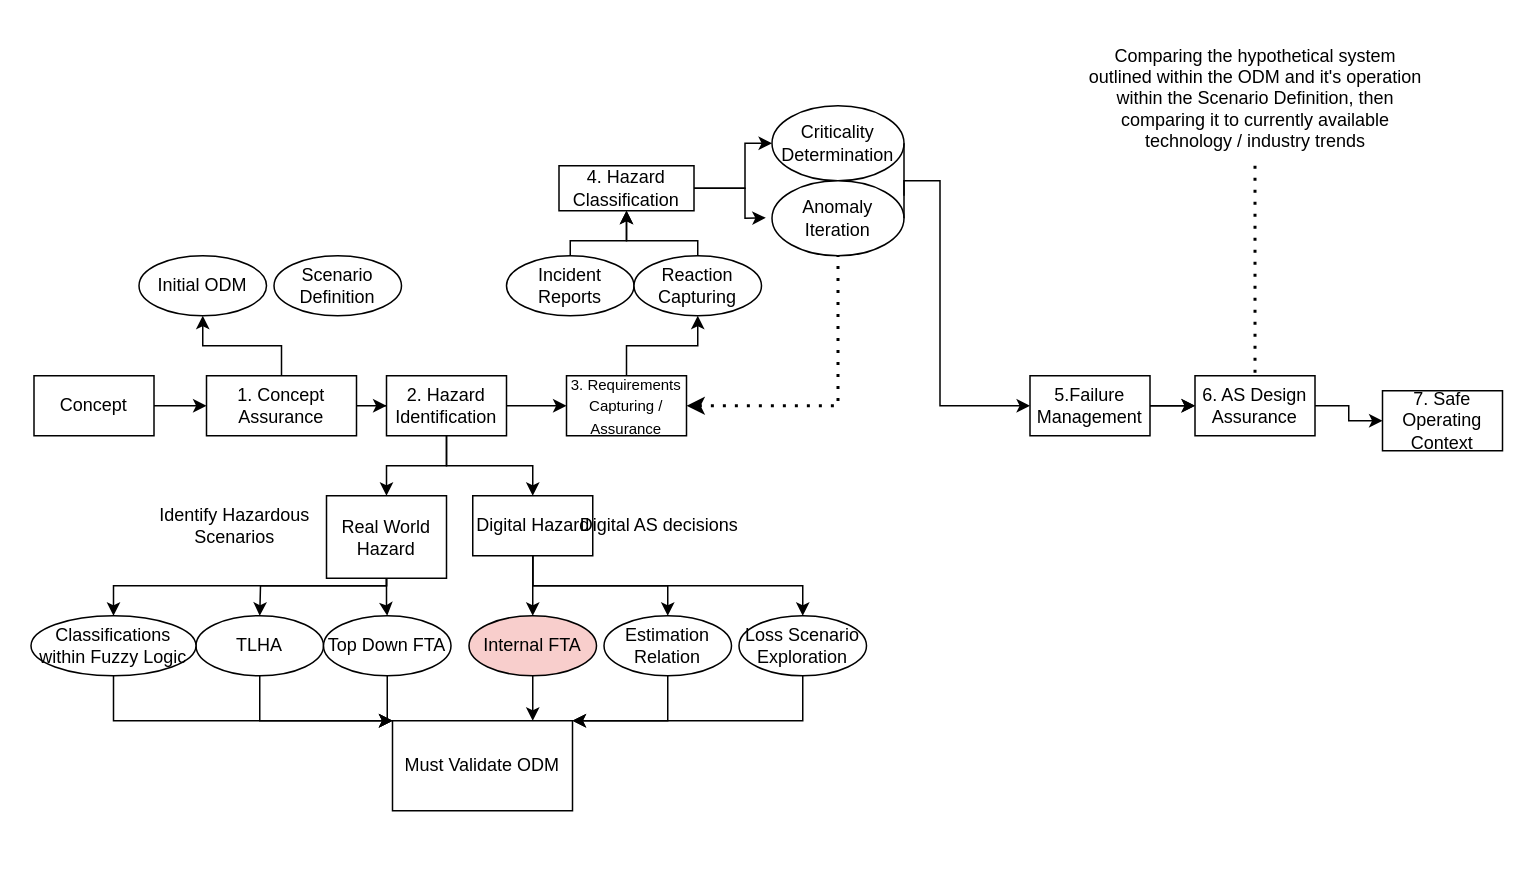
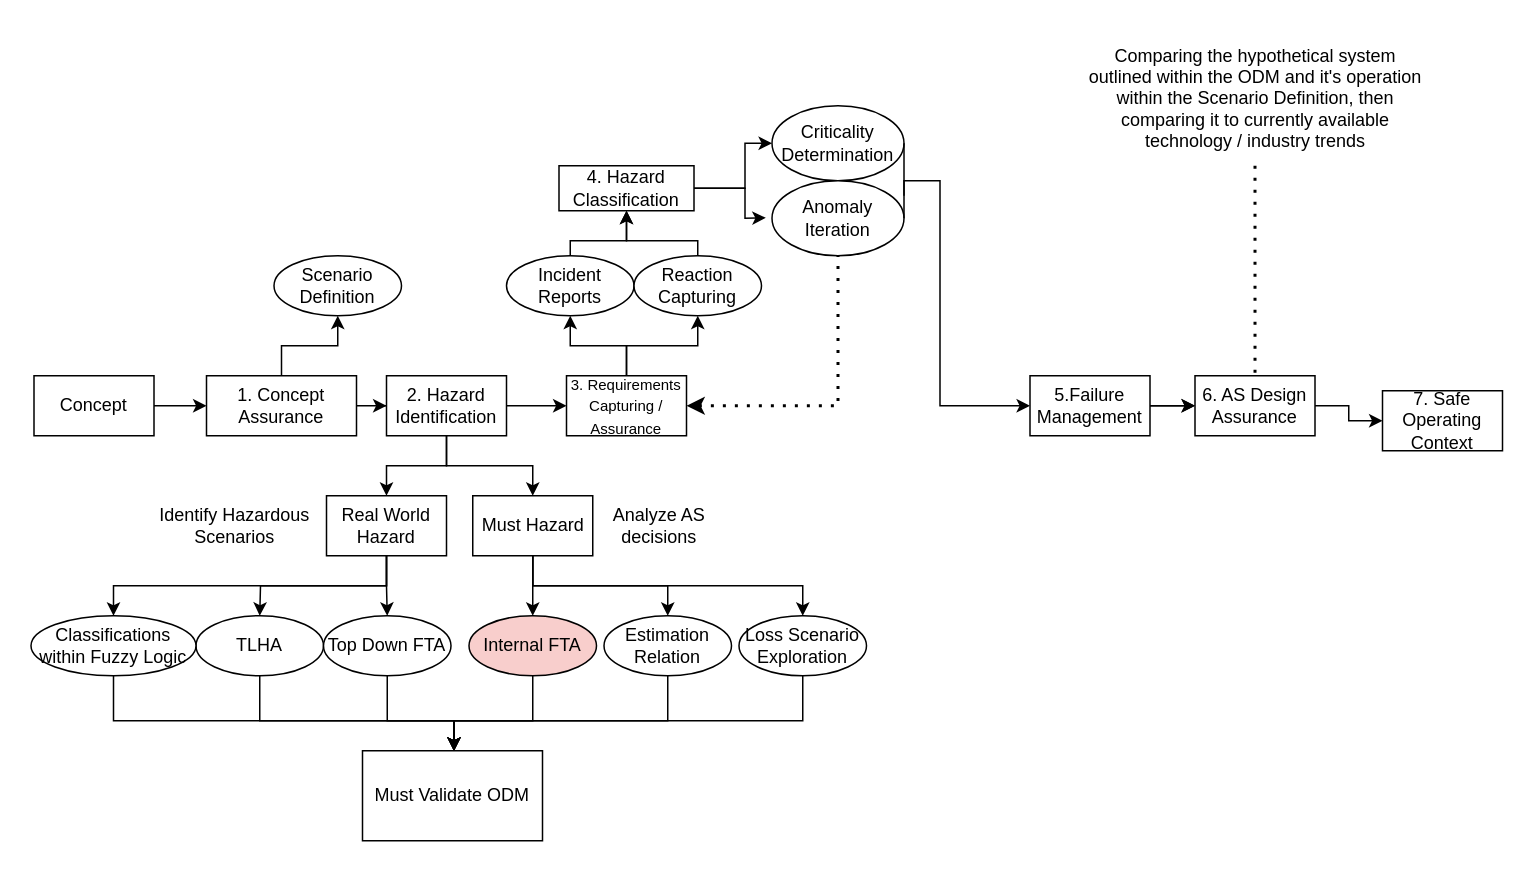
  <mxCell id="0" />
  <mxCell id="1" parent="0" />
  <mxCell id="2" value="" style="edgeStyle=orthogonalEdgeStyle;rounded=0;orthogonalLoop=1;jettySize=auto;html=1;" parent="1" source="3" target="7" edge="1"><mxGeometry relative="1" as="geometry" /></mxCell>
  <mxCell id="3" value="Concept" style="rounded=0;whiteSpace=wrap;html=1;" parent="1" vertex="1"><mxGeometry x="22" y="250" width="80" height="40" as="geometry" /></mxCell>
  <mxCell id="4" value="" style="edgeStyle=orthogonalEdgeStyle;rounded=0;orthogonalLoop=1;jettySize=auto;html=1;" parent="1" source="7" target="11" edge="1"><mxGeometry relative="1" as="geometry" /></mxCell>
- <mxCell id="6" value="" style="edgeStyle=orthogonalEdgeStyle;rounded=0;orthogonalLoop=1;jettySize=auto;html=1;entryX=0.5;entryY=1;entryDx=0;entryDy=0;" parent="1" source="7" target="28" edge="1"><mxGeometry relative="1" as="geometry"><mxPoint x="177" y="370" as="targetPoint" /></mxGeometry></mxCell>
+ <mxCell id="5" value="" style="edgeStyle=orthogonalEdgeStyle;rounded=0;orthogonalLoop=1;jettySize=auto;html=1;entryX=0.5;entryY=1;entryDx=0;entryDy=0;" parent="1" source="7" target="29" edge="1"><mxGeometry relative="1" as="geometry" /></mxCell>
  <mxCell id="7" value="1. Concept Assurance" style="rounded=0;whiteSpace=wrap;html=1;" parent="1" vertex="1"><mxGeometry x="137" y="250" width="100" height="40" as="geometry" /></mxCell>
  <mxCell id="8" value="" style="edgeStyle=orthogonalEdgeStyle;rounded=0;orthogonalLoop=1;jettySize=auto;html=1;" parent="1" source="11" target="22" edge="1"><mxGeometry relative="1" as="geometry" /></mxCell>
  <mxCell id="9" value="" style="edgeStyle=orthogonalEdgeStyle;rounded=0;orthogonalLoop=1;jettySize=auto;html=1;" parent="1" source="11" target="19" edge="1"><mxGeometry relative="1" as="geometry" /></mxCell>
  <mxCell id="10" value="" style="edgeStyle=orthogonalEdgeStyle;rounded=0;orthogonalLoop=1;jettySize=auto;html=1;entryX=0.5;entryY=0;entryDx=0;entryDy=0;" parent="1" source="11" target="15" edge="1"><mxGeometry relative="1" as="geometry"><mxPoint x="297" y="180" as="targetPoint" /></mxGeometry></mxCell>
  <mxCell id="11" value="2. Hazard Identification" style="rounded=0;whiteSpace=wrap;html=1;" parent="1" vertex="1"><mxGeometry x="257" y="250" width="80" height="40" as="geometry" /></mxCell>
  <mxCell id="12" value="" style="edgeStyle=orthogonalEdgeStyle;rounded=0;orthogonalLoop=1;jettySize=auto;html=1;" parent="1" source="15" target="31" edge="1"><mxGeometry relative="1" as="geometry"><Array as="points"><mxPoint x="257" y="390" /><mxPoint x="173" y="390" /></Array></mxGeometry></mxCell>
  <mxCell id="13" value="" style="edgeStyle=orthogonalEdgeStyle;rounded=0;orthogonalLoop=1;jettySize=auto;html=1;" parent="1" source="15" target="33" edge="1"><mxGeometry relative="1" as="geometry" /></mxCell>
  <mxCell id="14" value="" style="edgeStyle=orthogonalEdgeStyle;rounded=0;orthogonalLoop=1;jettySize=auto;html=1;entryX=0.5;entryY=0;entryDx=0;entryDy=0;" parent="1" source="15" target="35" edge="1"><mxGeometry relative="1" as="geometry"><mxPoint x="82" y="390" as="targetPoint" /><Array as="points"><mxPoint x="257" y="390" /><mxPoint x="75" y="390" /></Array></mxGeometry></mxCell>
- <mxCell id="15" value="Real World Hazard" style="rounded=0;whiteSpace=wrap;html=1;" parent="1" vertex="1"><mxGeometry x="217" y="330" width="80" height="55" as="geometry" /></mxCell>
+ <mxCell id="15" value="Real World Hazard" style="rounded=0;whiteSpace=wrap;html=1;" parent="1" vertex="1"><mxGeometry x="217" y="330" width="80" height="40" as="geometry" /></mxCell>
  <mxCell id="16" value="" style="edgeStyle=orthogonalEdgeStyle;rounded=0;orthogonalLoop=1;jettySize=auto;html=1;" parent="1" source="19" target="37" edge="1"><mxGeometry relative="1" as="geometry" /></mxCell>
  <mxCell id="17" value="" style="edgeStyle=orthogonalEdgeStyle;rounded=0;orthogonalLoop=1;jettySize=auto;html=1;entryX=0.5;entryY=0;entryDx=0;entryDy=0;" parent="1" source="19" target="39" edge="1"><mxGeometry relative="1" as="geometry"><mxPoint x="454.5" y="350" as="targetPoint" /><Array as="points"><mxPoint x="355" y="390" /><mxPoint x="445" y="390" /></Array></mxGeometry></mxCell>
  <mxCell id="18" value="" style="edgeStyle=orthogonalEdgeStyle;rounded=0;orthogonalLoop=1;jettySize=auto;html=1;entryX=0.5;entryY=0;entryDx=0;entryDy=0;" parent="1" source="19" target="41" edge="1"><mxGeometry relative="1" as="geometry"><mxPoint x="474.5" y="350" as="targetPoint" /><Array as="points"><mxPoint x="355" y="390" /><mxPoint x="535" y="390" /></Array></mxGeometry></mxCell>
- <mxCell id="19" value="Digital Hazard" style="rounded=0;whiteSpace=wrap;html=1;" parent="1" vertex="1"><mxGeometry x="314.5" y="330" width="80" height="40" as="geometry" /></mxCell>
+ <mxCell id="19" value="Must Hazard" style="rounded=0;whiteSpace=wrap;html=1;" parent="1" vertex="1"><mxGeometry x="314.5" y="330" width="80" height="40" as="geometry" /></mxCell>
  <mxCell id="20" value="" style="edgeStyle=orthogonalEdgeStyle;rounded=0;orthogonalLoop=1;jettySize=auto;html=1;" parent="1" source="22" target="48" edge="1"><mxGeometry relative="1" as="geometry" /></mxCell>
+ <mxCell id="21" value="" style="edgeStyle=orthogonalEdgeStyle;rounded=0;orthogonalLoop=1;jettySize=auto;html=1;entryX=0.5;entryY=1;entryDx=0;entryDy=0;" parent="1" source="22" target="46" edge="1"><mxGeometry relative="1" as="geometry" /></mxCell>
  <mxCell id="22" value="&lt;font style=&quot;font-size: 10px;&quot;&gt;3. Requirements Capturing / Assurance&lt;/font&gt;" style="rounded=0;whiteSpace=wrap;html=1;" parent="1" vertex="1"><mxGeometry x="377" y="250" width="80" height="40" as="geometry" /></mxCell>
  <mxCell id="23" value="" style="edgeStyle=orthogonalEdgeStyle;rounded=0;orthogonalLoop=1;jettySize=auto;html=1;" parent="1" source="25" target="27" edge="1"><mxGeometry relative="1" as="geometry" /></mxCell>
  <mxCell id="24" value="" style="edgeStyle=orthogonalEdgeStyle;rounded=0;orthogonalLoop=1;jettySize=auto;html=1;" edge="1" parent="1" source="25" target="27"><mxGeometry relative="1" as="geometry" /></mxCell>
  <mxCell id="25" value="5.Failure Management" style="rounded=0;whiteSpace=wrap;html=1;" parent="1" vertex="1"><mxGeometry x="686" y="250" width="80" height="40" as="geometry" /></mxCell>
  <mxCell id="26" value="" style="edgeStyle=orthogonalEdgeStyle;rounded=0;orthogonalLoop=1;jettySize=auto;html=1;" parent="1" source="27" target="49" edge="1"><mxGeometry relative="1" as="geometry" /></mxCell>
  <mxCell id="27" value="6. AS Design Assurance" style="rounded=0;whiteSpace=wrap;html=1;" parent="1" vertex="1"><mxGeometry x="796" y="250" width="80" height="40" as="geometry" /></mxCell>
- <mxCell id="28" value="Initial ODM" style="ellipse;whiteSpace=wrap;html=1;" parent="1" vertex="1"><mxGeometry x="92" y="170" width="85" height="40" as="geometry" /></mxCell>
  <mxCell id="29" value="Scenario Definition" style="ellipse;whiteSpace=wrap;html=1;" parent="1" vertex="1"><mxGeometry x="182" y="170" width="85" height="40" as="geometry" /></mxCell>
  <mxCell id="30" value="" style="edgeStyle=orthogonalEdgeStyle;rounded=0;orthogonalLoop=1;jettySize=auto;html=1;" parent="1" source="31" target="44" edge="1"><mxGeometry relative="1" as="geometry"><Array as="points"><mxPoint x="173" y="480" /><mxPoint x="302" y="480" /></Array></mxGeometry></mxCell>
  <mxCell id="31" value="TLHA" style="ellipse;whiteSpace=wrap;html=1;" parent="1" vertex="1"><mxGeometry x="130" y="410" width="85" height="40" as="geometry" /></mxCell>
  <mxCell id="32" value="" style="edgeStyle=orthogonalEdgeStyle;rounded=0;orthogonalLoop=1;jettySize=auto;html=1;" parent="1" source="33" target="44" edge="1"><mxGeometry relative="1" as="geometry"><Array as="points"><mxPoint x="258" y="480" /><mxPoint x="302" y="480" /></Array></mxGeometry></mxCell>
  <mxCell id="33" value="Top Down FTA" style="ellipse;whiteSpace=wrap;html=1;" parent="1" vertex="1"><mxGeometry x="215" y="410" width="85" height="40" as="geometry" /></mxCell>
  <mxCell id="34" value="" style="edgeStyle=orthogonalEdgeStyle;rounded=0;orthogonalLoop=1;jettySize=auto;html=1;" parent="1" source="35" target="44" edge="1"><mxGeometry relative="1" as="geometry"><Array as="points"><mxPoint x="75" y="480" /><mxPoint x="302" y="480" /></Array></mxGeometry></mxCell>
  <mxCell id="35" value="Classifications within Fuzzy Logic" style="ellipse;whiteSpace=wrap;html=1;" parent="1" vertex="1"><mxGeometry x="20" y="410" width="110" height="40" as="geometry" /></mxCell>
  <mxCell id="36" value="" style="edgeStyle=orthogonalEdgeStyle;rounded=0;orthogonalLoop=1;jettySize=auto;html=1;" parent="1" source="37" target="44" edge="1"><mxGeometry relative="1" as="geometry"><Array as="points"><mxPoint x="355" y="480" /><mxPoint x="302" y="480" /></Array></mxGeometry></mxCell>
  <mxCell id="37" value="Internal FTA" style="ellipse;whiteSpace=wrap;html=1;fillColor=#f8cecc;" parent="1" vertex="1"><mxGeometry x="312" y="410" width="85" height="40" as="geometry" /></mxCell>
  <mxCell id="38" value="" style="edgeStyle=orthogonalEdgeStyle;rounded=0;orthogonalLoop=1;jettySize=auto;html=1;" parent="1" source="39" target="44" edge="1"><mxGeometry relative="1" as="geometry"><Array as="points"><mxPoint x="445" y="480" /><mxPoint x="302" y="480" /></Array></mxGeometry></mxCell>
  <mxCell id="39" value="Estimation Relation" style="ellipse;whiteSpace=wrap;html=1;" parent="1" vertex="1"><mxGeometry x="402" y="410" width="85" height="40" as="geometry" /></mxCell>
  <mxCell id="40" value="" style="edgeStyle=orthogonalEdgeStyle;rounded=0;orthogonalLoop=1;jettySize=auto;html=1;" parent="1" source="41" target="44" edge="1"><mxGeometry relative="1" as="geometry"><Array as="points"><mxPoint x="535" y="480" /><mxPoint x="302" y="480" /></Array></mxGeometry></mxCell>
  <mxCell id="41" value="Loss Scenario Exploration" style="ellipse;whiteSpace=wrap;html=1;" parent="1" vertex="1"><mxGeometry x="492" y="410" width="85" height="40" as="geometry" /></mxCell>
- <mxCell id="42" value="Digital AS decisions" style="text;html=1;strokeColor=none;fillColor=none;align=center;verticalAlign=middle;whiteSpace=wrap;rounded=0;" parent="1" vertex="1"><mxGeometry x="384.5" y="335" width="107.5" height="30" as="geometry" /></mxCell>
+ <mxCell id="42" value="Analyze AS decisions" style="text;html=1;strokeColor=none;fillColor=none;align=center;verticalAlign=middle;whiteSpace=wrap;rounded=0;" parent="1" vertex="1"><mxGeometry x="384.5" y="335" width="107.5" height="30" as="geometry" /></mxCell>
  <mxCell id="43" value="Identify Hazardous Scenarios " style="text;html=1;strokeColor=none;fillColor=none;align=center;verticalAlign=middle;whiteSpace=wrap;rounded=0;" parent="1" vertex="1"><mxGeometry x="102" y="335" width="107.5" height="30" as="geometry" /></mxCell>
- <mxCell id="44" value="Must Validate ODM" style="whiteSpace=wrap;html=1;" parent="1" vertex="1"><mxGeometry x="261" y="480" width="120" height="60" as="geometry" /></mxCell>
+ <mxCell id="44" value="Must Validate ODM" style="whiteSpace=wrap;html=1;" parent="1" vertex="1"><mxGeometry x="241" y="500" width="120" height="60" as="geometry" /></mxCell>
  <mxCell id="45" value="" style="edgeStyle=orthogonalEdgeStyle;rounded=0;orthogonalLoop=1;jettySize=auto;html=1;" parent="1" source="46" target="50" edge="1"><mxGeometry relative="1" as="geometry"><Array as="points"><mxPoint x="380" y="160" /><mxPoint x="417" y="160" /></Array></mxGeometry></mxCell>
  <mxCell id="46" value="Incident Reports" style="ellipse;whiteSpace=wrap;html=1;" parent="1" vertex="1"><mxGeometry x="337" y="170" width="85" height="40" as="geometry" /></mxCell>
  <mxCell id="47" value="" style="edgeStyle=orthogonalEdgeStyle;rounded=0;orthogonalLoop=1;jettySize=auto;html=1;" parent="1" source="48" target="50" edge="1"><mxGeometry relative="1" as="geometry"><Array as="points"><mxPoint x="465" y="160" /><mxPoint x="417" y="160" /></Array></mxGeometry></mxCell>
  <mxCell id="48" value="Reaction Capturing" style="ellipse;whiteSpace=wrap;html=1;" parent="1" vertex="1"><mxGeometry x="422" y="170" width="85" height="40" as="geometry" /></mxCell>
  <mxCell id="49" value="7. Safe Operating Context" style="rounded=0;whiteSpace=wrap;html=1;" parent="1" vertex="1"><mxGeometry x="921" y="260" width="80" height="40" as="geometry" /></mxCell>
  <mxCell id="50" value="4. Hazard Classification" style="whiteSpace=wrap;html=1;" parent="1" vertex="1"><mxGeometry x="372" y="110" width="90" height="30" as="geometry" /></mxCell>
  <mxCell id="51" value="Comparing the hypothetical system outlined within the ODM and it's operation within the Scenario Definition, then comparing it to currently available technology / industry trends" style="text;html=1;strokeColor=none;fillColor=none;align=center;verticalAlign=middle;whiteSpace=wrap;rounded=0;" parent="1" vertex="1"><mxGeometry x="723.63" y="20" width="224.75" height="90" as="geometry" /></mxCell>
  <mxCell id="52" value="" style="endArrow=none;dashed=1;html=1;dashPattern=1 3;strokeWidth=2;rounded=0;entryX=0.5;entryY=0;entryDx=0;entryDy=0;exitX=0.5;exitY=1;exitDx=0;exitDy=0;" parent="1" source="51" edge="1"><mxGeometry width="50" height="50" relative="1" as="geometry"><mxPoint x="846.005" y="110" as="sourcePoint" /><mxPoint x="836.01" y="250" as="targetPoint" /></mxGeometry></mxCell>
  <mxCell id="53" value="Criticality Determination" style="ellipse;whiteSpace=wrap;html=1;" vertex="1" parent="1"><mxGeometry x="514" y="70" width="88" height="50" as="geometry" /></mxCell>
  <mxCell id="54" value="Anomaly Iteration" style="ellipse;whiteSpace=wrap;html=1;" vertex="1" parent="1"><mxGeometry x="514" y="120" width="88" height="50" as="geometry" /></mxCell>
  <mxCell id="55" value="" style="endArrow=none;dashed=1;html=1;dashPattern=1 3;strokeWidth=2;rounded=0;entryX=0.5;entryY=1;entryDx=0;entryDy=0;exitX=1;exitY=0.5;exitDx=0;exitDy=0;startArrow=classic;startFill=1;" edge="1" parent="1" source="22" target="54"><mxGeometry width="50" height="50" relative="1" as="geometry"><mxPoint x="406" y="320" as="sourcePoint" /><mxPoint x="456" y="270" as="targetPoint" /><Array as="points"><mxPoint x="558" y="270" /></Array></mxGeometry></mxCell>
  <mxCell id="56" value="" style="endArrow=classic;html=1;rounded=0;exitX=1;exitY=0.5;exitDx=0;exitDy=0;entryX=0;entryY=0.5;entryDx=0;entryDy=0;" edge="1" parent="1" source="50" target="53"><mxGeometry width="50" height="50" relative="1" as="geometry"><mxPoint x="396" y="260" as="sourcePoint" /><mxPoint x="446" y="210" as="targetPoint" /><Array as="points"><mxPoint x="496" y="125" /><mxPoint x="496" y="95" /></Array></mxGeometry></mxCell>
  <mxCell id="57" value="" style="endArrow=classic;html=1;rounded=0;exitX=1;exitY=0.5;exitDx=0;exitDy=0;entryX=-0.047;entryY=0.494;entryDx=0;entryDy=0;entryPerimeter=0;" edge="1" parent="1" source="50" target="54"><mxGeometry width="50" height="50" relative="1" as="geometry"><mxPoint x="396" y="260" as="sourcePoint" /><mxPoint x="446" y="210" as="targetPoint" /><Array as="points"><mxPoint x="496" y="125" /><mxPoint x="496" y="145" /></Array></mxGeometry></mxCell>
  <mxCell id="58" value="" style="endArrow=classic;html=1;rounded=0;entryX=0;entryY=0.5;entryDx=0;entryDy=0;exitX=1;exitY=0.5;exitDx=0;exitDy=0;" edge="1" parent="1" source="54" target="25"><mxGeometry width="50" height="50" relative="1" as="geometry"><mxPoint x="566" y="260" as="sourcePoint" /><mxPoint x="616" y="210" as="targetPoint" /><Array as="points"><mxPoint x="602" y="120" /><mxPoint x="626" y="120" /><mxPoint x="626" y="270" /></Array></mxGeometry></mxCell>
  <mxCell id="59" value="" style="endArrow=none;html=1;rounded=0;entryX=1;entryY=0.5;entryDx=0;entryDy=0;" edge="1" parent="1" target="53"><mxGeometry width="50" height="50" relative="1" as="geometry"><mxPoint x="602" y="130" as="sourcePoint" /><mxPoint x="636" y="130" as="targetPoint" /></mxGeometry></mxCell>
